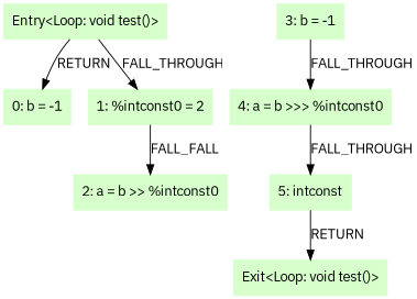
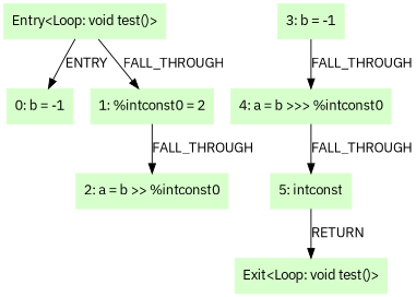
  digraph {
    fontname="IBM Plex Sans"
    node [color=".3 .2 1.0" fontname="IBM Plex Sans" shape=box style=filled]
    edge [fontname="IBM Plex Sans"]
    n1 [label="Entry<Loop: void test()>"]
    n2 [label="0: b = -1"]
    n3 [label="1: %intconst0 = 2"]
    n4 [label="2: a = b >> %intconst0"]
    n5 [label="3: b = -1"]
    n6 [label="4: a = b >>> %intconst0"]
    n7 [label="5: intconst"]
    n8 [label="Exit<Loop: void test()>"]
-   n1 -> n2 [label=RETURN]
+   n1 -> n2 [label=ENTRY]
    n1 -> n3 [label=FALL_THROUGH]
-   n3 -> n4 [label=FALL_FALL]
+   n3 -> n4 [label=FALL_THROUGH]
    n5 -> n6 [label=FALL_THROUGH]
    n6 -> n7 [label=FALL_THROUGH]
    n7 -> n8 [label=RETURN]
  }
